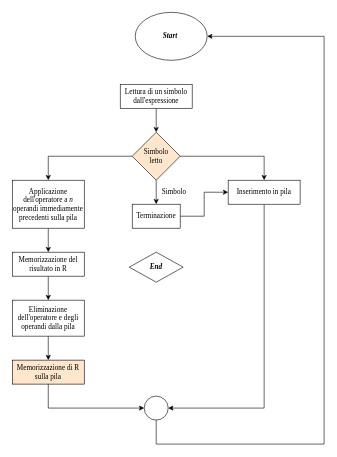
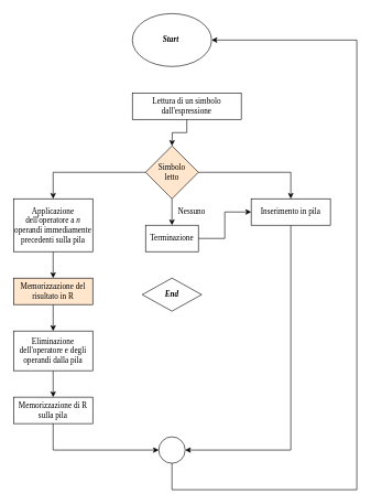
  <mxCell id="0" />
  <mxCell id="1" parent="0" />
  <mxCell id="2" style="edgeStyle=orthogonalEdgeStyle;rounded=0;orthogonalLoop=1;jettySize=auto;html=1;fontFamily=Times New Roman;" edge="1" parent="1" source="3"><mxGeometry relative="1" as="geometry"><mxPoint x="260" y="220" as="targetPoint" /></mxGeometry></mxCell>
- <mxCell id="3" value="&lt;font face=&quot;Times New Roman&quot;&gt;Lettura di un simbolo dall'espressione&lt;/font&gt;" style="rounded=0;whiteSpace=wrap;html=1;" vertex="1" parent="1"><mxGeometry x="200" y="140" width="120" height="40" as="geometry" /></mxCell>
+ <mxCell id="3" value="&lt;font face=&quot;Times New Roman&quot;&gt;Lettura di un simbolo dall'espressione&lt;/font&gt;" style="rounded=0;whiteSpace=wrap;html=1;" vertex="1" parent="1"><mxGeometry x="200" y="140" width="165" height="40" as="geometry" /></mxCell>
  <mxCell id="4" style="edgeStyle=orthogonalEdgeStyle;rounded=0;orthogonalLoop=1;jettySize=auto;html=1;fontFamily=Times New Roman;" edge="1" parent="1" source="7"><mxGeometry relative="1" as="geometry"><mxPoint x="440" y="300" as="targetPoint" /><Array as="points"><mxPoint x="440" y="260" /></Array></mxGeometry></mxCell>
  <mxCell id="5" style="edgeStyle=orthogonalEdgeStyle;rounded=0;orthogonalLoop=1;jettySize=auto;html=1;fontFamily=Times New Roman;" edge="1" parent="1" source="7"><mxGeometry relative="1" as="geometry"><mxPoint x="80" y="300" as="targetPoint" /><Array as="points"><mxPoint x="80" y="260" /></Array></mxGeometry></mxCell>
  <mxCell id="6" style="edgeStyle=orthogonalEdgeStyle;rounded=0;orthogonalLoop=1;jettySize=auto;html=1;fontFamily=Times New Roman;" edge="1" parent="1" source="7"><mxGeometry relative="1" as="geometry"><mxPoint x="260" y="340" as="targetPoint" /></mxGeometry></mxCell>
  <mxCell id="7" value="Simbolo&lt;br&gt;letto" style="rhombus;whiteSpace=wrap;html=1;fontFamily=Times New Roman;fillColor=#ffe6cc;" vertex="1" parent="1"><mxGeometry x="220" y="220" width="80" height="80" as="geometry" /></mxCell>
  <mxCell id="8" style="edgeStyle=orthogonalEdgeStyle;rounded=0;orthogonalLoop=1;jettySize=auto;html=1;fontFamily=Times New Roman;entryX=1;entryY=0.5;entryDx=0;entryDy=0;" edge="1" parent="1" source="9" target="22"><mxGeometry relative="1" as="geometry"><mxPoint x="440" y="680" as="targetPoint" /><Array as="points"><mxPoint x="440" y="680" /></Array></mxGeometry></mxCell>
  <mxCell id="9" value="Inserimento in pila" style="rounded=0;whiteSpace=wrap;html=1;fontFamily=Times New Roman;" vertex="1" parent="1"><mxGeometry x="380" y="300" width="120" height="40" as="geometry" /></mxCell>
  <mxCell id="10" style="edgeStyle=orthogonalEdgeStyle;rounded=0;orthogonalLoop=1;jettySize=auto;html=1;fontFamily=Times New Roman;" edge="1" parent="1" source="11"><mxGeometry relative="1" as="geometry"><mxPoint x="80" y="420" as="targetPoint" /></mxGeometry></mxCell>
  <mxCell id="11" value="Applicazione dell'operatore a &lt;i&gt;n&lt;/i&gt; operandi immediamente precedenti sulla pila" style="rounded=0;whiteSpace=wrap;html=1;fontFamily=Times New Roman;" vertex="1" parent="1"><mxGeometry x="20" y="300" width="120" height="80" as="geometry" /></mxCell>
  <mxCell id="12" style="edgeStyle=orthogonalEdgeStyle;rounded=0;orthogonalLoop=1;jettySize=auto;html=1;fontFamily=Times New Roman;" edge="1" parent="1" source="13" target="9"><mxGeometry relative="1" as="geometry" /></mxCell>
  <mxCell id="13" value="Terminazione" style="rounded=0;whiteSpace=wrap;html=1;fontFamily=Times New Roman;" vertex="1" parent="1"><mxGeometry x="220" y="340" width="80" height="40" as="geometry" /></mxCell>
- <mxCell id="14" value="Simbolo" style="text;html=1;strokeColor=none;fillColor=none;align=center;verticalAlign=middle;whiteSpace=wrap;rounded=0;fontFamily=Times New Roman;" vertex="1" parent="1"><mxGeometry x="260" y="305" width="60" height="30" as="geometry" /></mxCell>
+ <mxCell id="14" value="Nessuno" style="text;html=1;strokeColor=none;fillColor=none;align=center;verticalAlign=middle;whiteSpace=wrap;rounded=0;fontFamily=Times New Roman;" vertex="1" parent="1"><mxGeometry x="260" y="305" width="60" height="30" as="geometry" /></mxCell>
  <mxCell id="15" style="edgeStyle=orthogonalEdgeStyle;rounded=0;orthogonalLoop=1;jettySize=auto;html=1;entryX=0.5;entryY=0;entryDx=0;entryDy=0;fontFamily=Times New Roman;" edge="1" parent="1" source="16" target="18"><mxGeometry relative="1" as="geometry" /></mxCell>
- <mxCell id="16" value="Memorizzazione del risultato in R" style="rounded=0;whiteSpace=wrap;html=1;fontFamily=Times New Roman;" vertex="1" parent="1"><mxGeometry x="20" y="420" width="120" height="40" as="geometry" /></mxCell>
+ <mxCell id="16" value="Memorizzazione del risultato in R" style="rounded=0;whiteSpace=wrap;html=1;fontFamily=Times New Roman;fillColor=#ffe6cc;" vertex="1" parent="1"><mxGeometry x="20" y="420" width="120" height="40" as="geometry" /></mxCell>
  <mxCell id="17" style="edgeStyle=orthogonalEdgeStyle;rounded=0;orthogonalLoop=1;jettySize=auto;html=1;fontFamily=Times New Roman;" edge="1" parent="1" source="18"><mxGeometry relative="1" as="geometry"><mxPoint x="80" y="600" as="targetPoint" /></mxGeometry></mxCell>
  <mxCell id="18" value="Eliminazione dell'operatore e degli operandi dalla pila" style="rounded=0;whiteSpace=wrap;html=1;fontFamily=Times New Roman;" vertex="1" parent="1"><mxGeometry x="20" y="500" width="120" height="60" as="geometry" /></mxCell>
  <mxCell id="19" style="edgeStyle=orthogonalEdgeStyle;rounded=0;orthogonalLoop=1;jettySize=auto;html=1;fontFamily=Times New Roman;entryX=0;entryY=0.5;entryDx=0;entryDy=0;" edge="1" parent="1" source="20" target="22"><mxGeometry relative="1" as="geometry"><mxPoint x="80" y="680" as="targetPoint" /><Array as="points"><mxPoint x="80" y="680" /></Array></mxGeometry></mxCell>
- <mxCell id="20" value="Memorizzazione di R sulla pila" style="rounded=0;whiteSpace=wrap;html=1;fontFamily=Times New Roman;fillColor=#ffe6cc;" vertex="1" parent="1"><mxGeometry x="20" y="600" width="120" height="40" as="geometry" /></mxCell>
+ <mxCell id="20" value="Memorizzazione di R sulla pila" style="rounded=0;whiteSpace=wrap;html=1;fontFamily=Times New Roman;" vertex="1" parent="1"><mxGeometry x="20" y="600" width="120" height="40" as="geometry" /></mxCell>
  <mxCell id="21" style="edgeStyle=orthogonalEdgeStyle;rounded=0;orthogonalLoop=1;jettySize=auto;html=1;fontFamily=Times New Roman;entryX=1;entryY=0.5;entryDx=0;entryDy=0;exitX=0.5;exitY=1;exitDx=0;exitDy=0;" edge="1" parent="1" source="22" target="23"><mxGeometry relative="1" as="geometry"><mxPoint x="260" y="740" as="targetPoint" /><Array as="points"><mxPoint x="260" y="740" /><mxPoint x="540" y="740" /><mxPoint x="540" y="60" /></Array></mxGeometry></mxCell>
  <mxCell id="22" value="" style="ellipse;whiteSpace=wrap;html=1;aspect=fixed;fontFamily=Times New Roman;" vertex="1" parent="1"><mxGeometry x="240" y="660" width="40" height="40" as="geometry" /></mxCell>
- <mxCell id="23" value="&lt;i&gt;&lt;b&gt;Start&amp;nbsp;&lt;/b&gt;&lt;/i&gt;" style="ellipse;whiteSpace=wrap;html=1;fontFamily=Times New Roman;" vertex="1" parent="1"><mxGeometry x="225" y="20" width="120" height="80" as="geometry" /></mxCell>
+ <mxCell id="23" value="&lt;i&gt;&lt;b&gt;Start&amp;nbsp;&lt;/b&gt;&lt;/i&gt;" style="ellipse;whiteSpace=wrap;html=1;fontFamily=Times New Roman;" vertex="1" parent="1"><mxGeometry x="200" y="20" width="120" height="80" as="geometry" /></mxCell>
  <mxCell id="24" value="&lt;i&gt;&lt;b&gt;End&lt;/b&gt;&lt;/i&gt;" style="rhombus;whiteSpace=wrap;html=1;fontFamily=Times New Roman;" vertex="1" parent="1"><mxGeometry x="215" y="420" width="90" height="50" as="geometry" /></mxCell>
